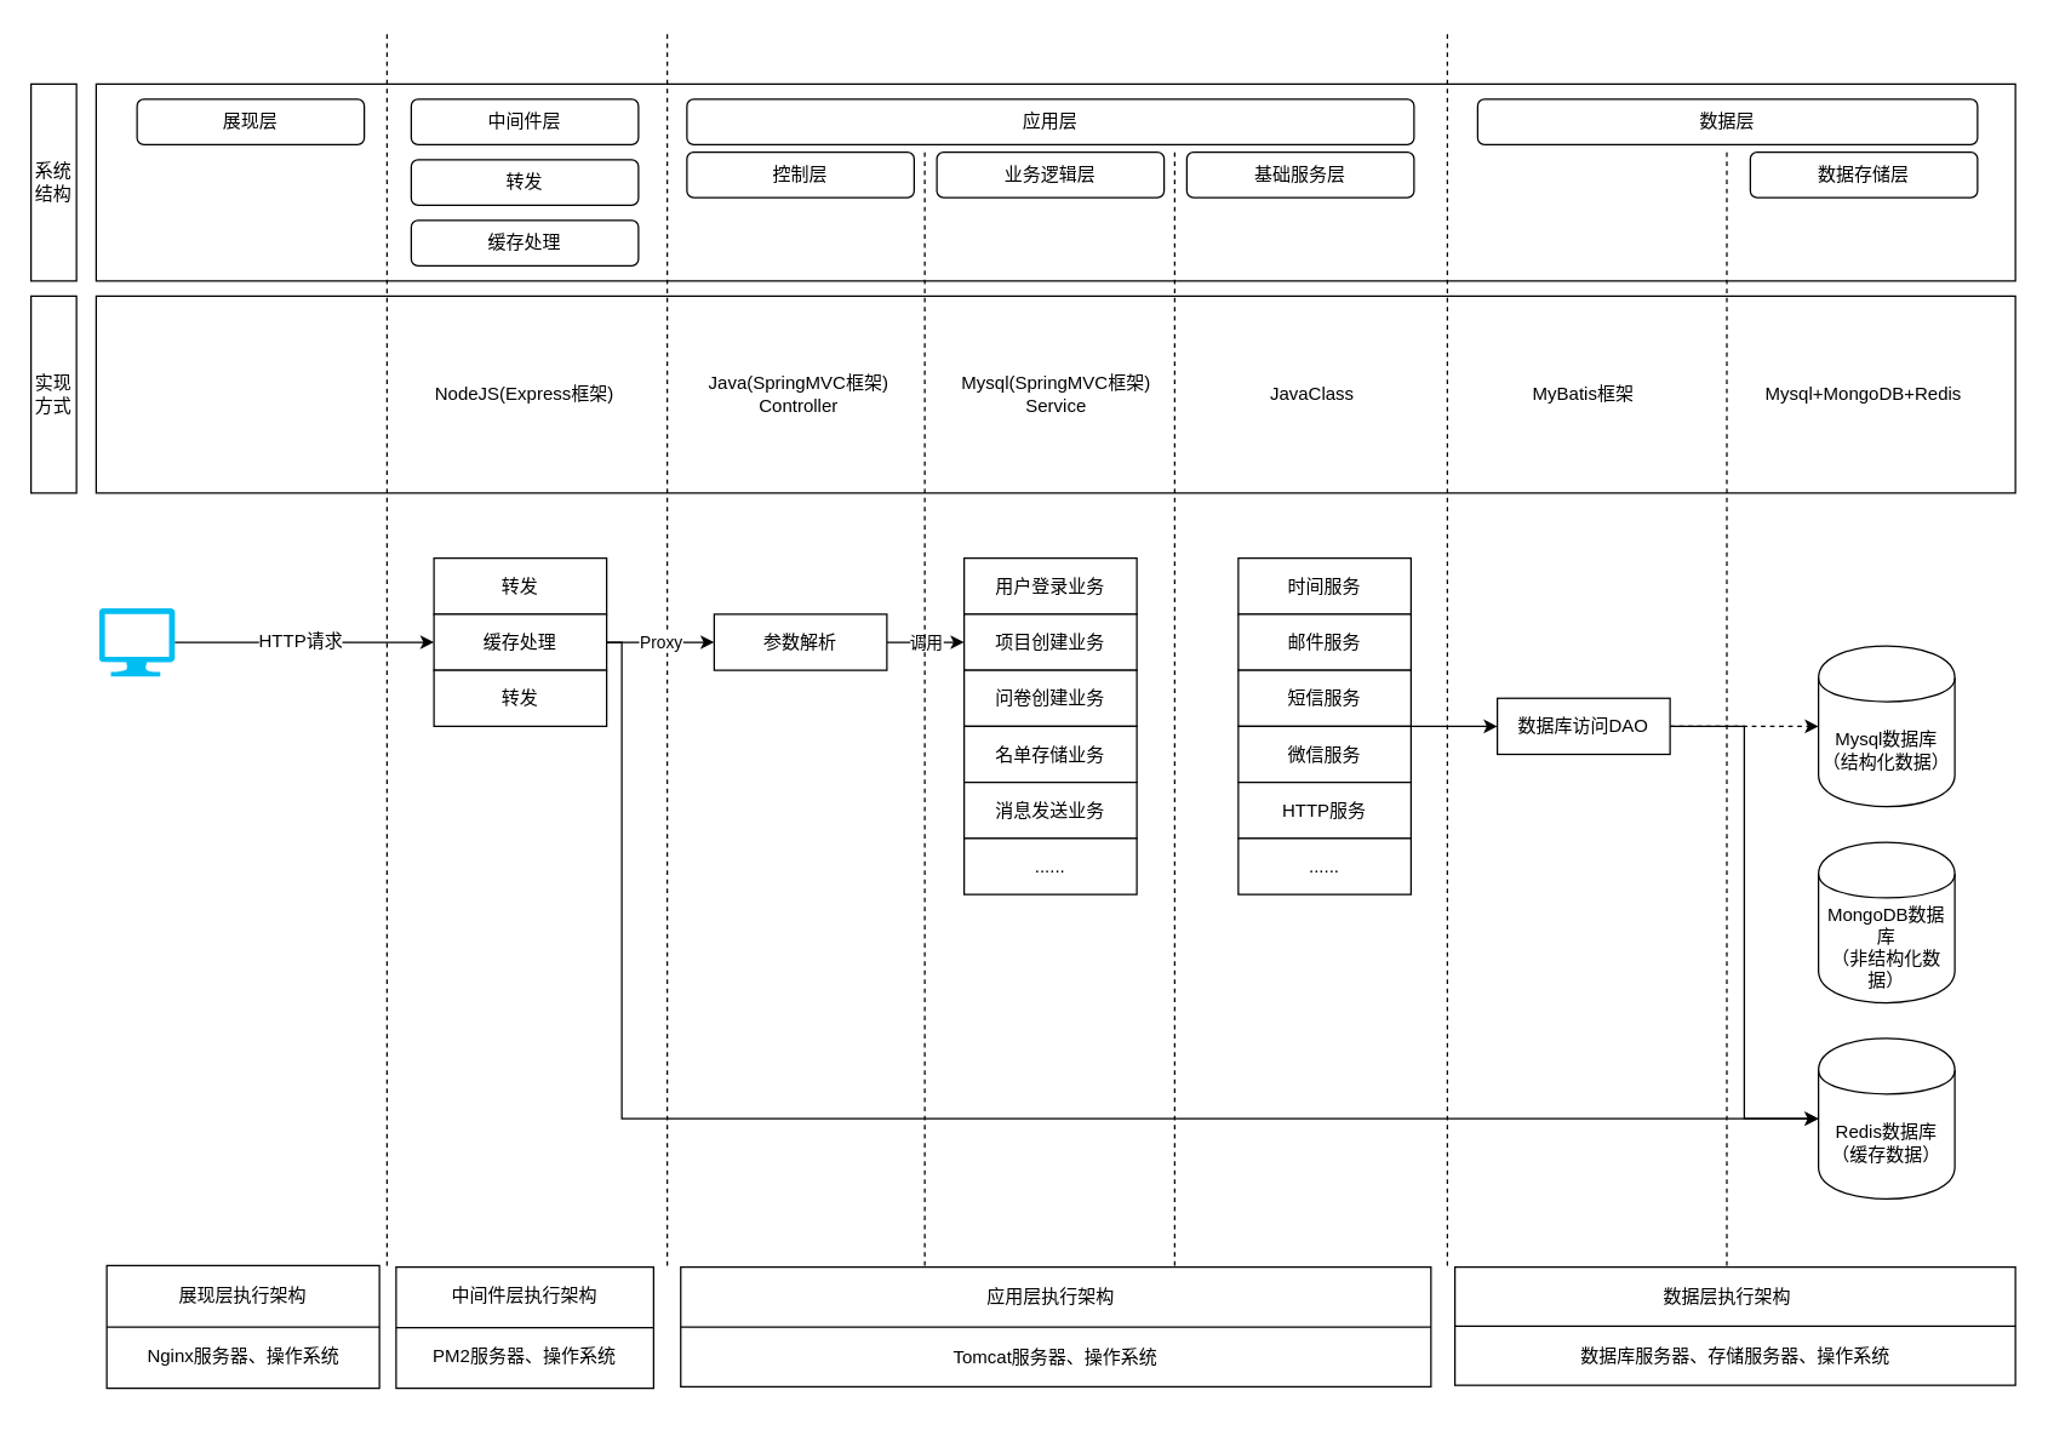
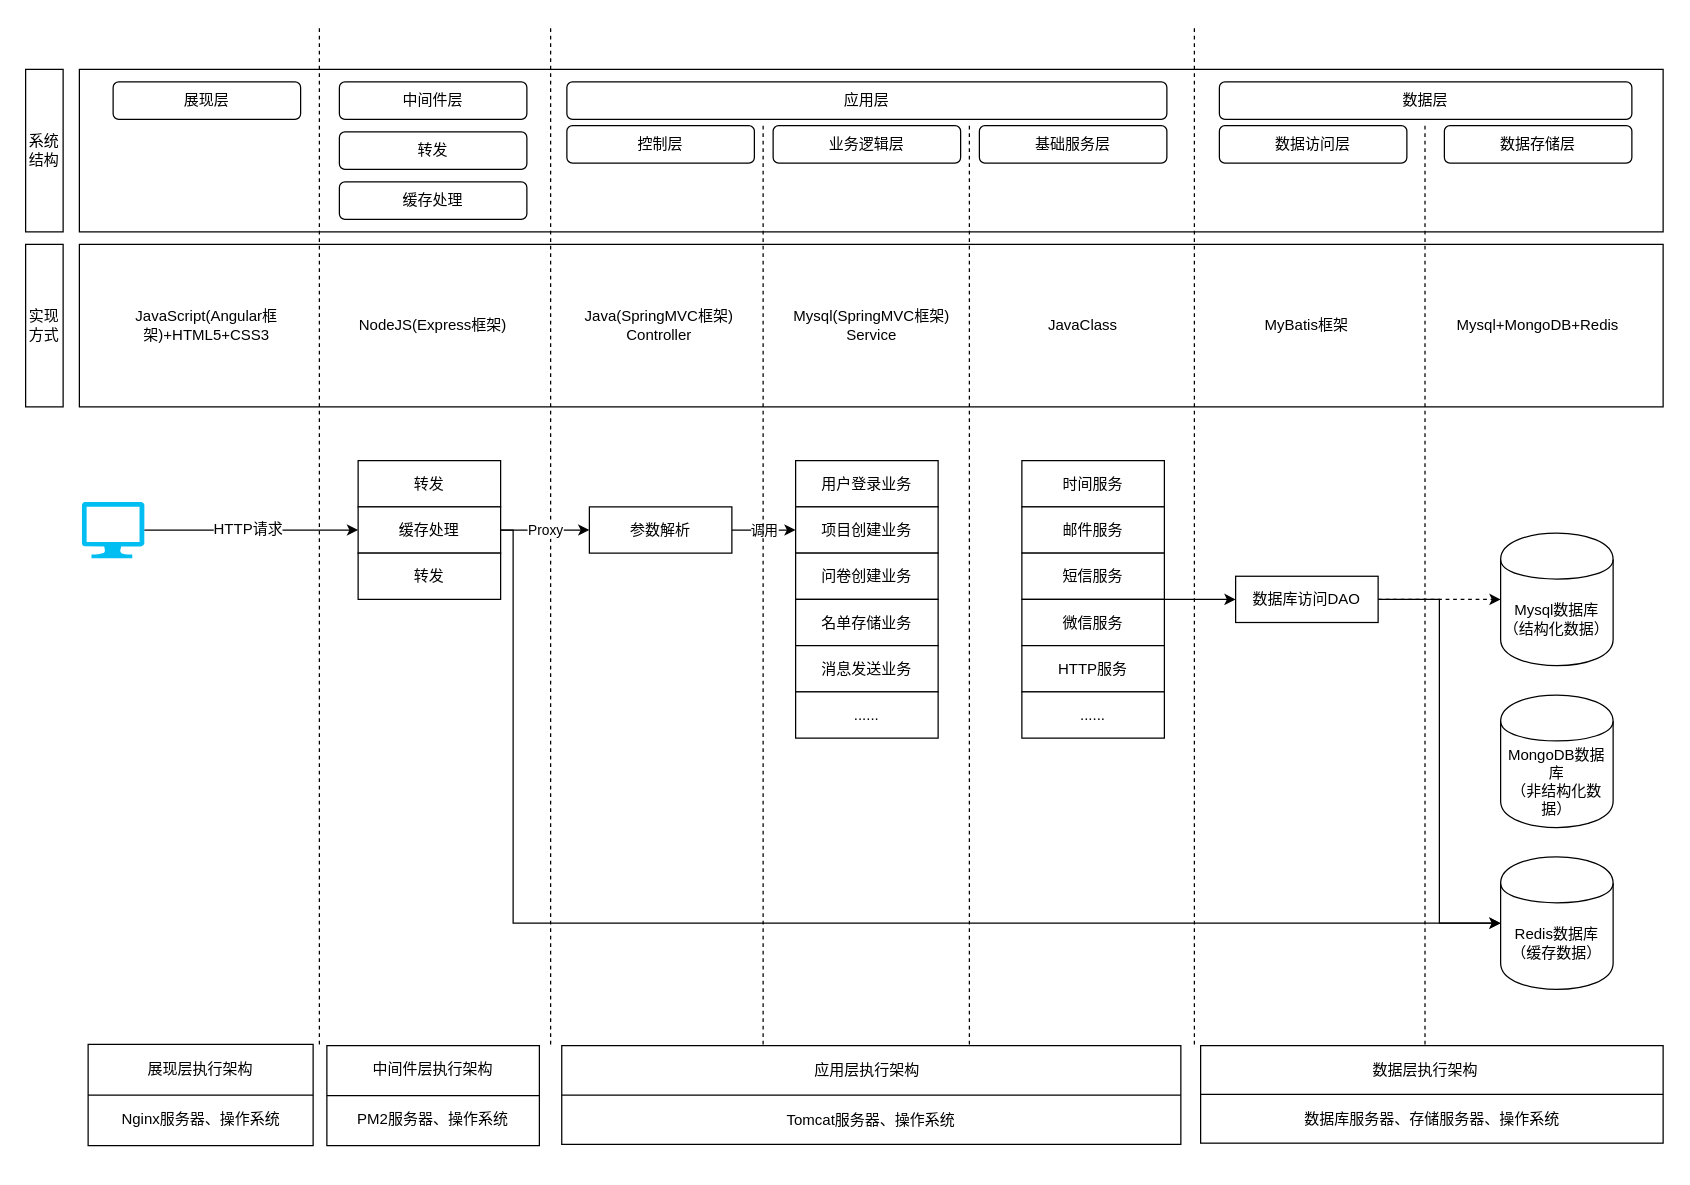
  <mxCell id="0" />
  <mxCell id="1" parent="0" />
  <mxCell id="2" value="" style="rounded=0;whiteSpace=wrap;html=1;" vertex="1" parent="1"><mxGeometry x="63" y="55" width="1267" height="130" as="geometry" /></mxCell>
  <mxCell id="3" value="展现层" style="rounded=1;whiteSpace=wrap;html=1;" vertex="1" parent="1"><mxGeometry x="90" y="65" width="150" height="30" as="geometry" /></mxCell>
  <mxCell id="4" value="" style="group" vertex="1" connectable="0" parent="1"><mxGeometry x="453" y="65" width="480" height="65" as="geometry" /></mxCell>
  <mxCell id="5" value="应用层" style="rounded=1;whiteSpace=wrap;html=1;" vertex="1" parent="4"><mxGeometry width="480" height="30" as="geometry" /></mxCell>
  <mxCell id="6" value="控制层" style="rounded=1;whiteSpace=wrap;html=1;" vertex="1" parent="4"><mxGeometry y="35" width="150" height="30" as="geometry" /></mxCell>
  <mxCell id="7" value="业务逻辑层" style="rounded=1;whiteSpace=wrap;html=1;" vertex="1" parent="4"><mxGeometry x="165" y="35" width="150" height="30" as="geometry" /></mxCell>
  <mxCell id="8" value="基础服务层" style="rounded=1;whiteSpace=wrap;html=1;" vertex="1" parent="4"><mxGeometry x="330" y="35" width="150" height="30" as="geometry" /></mxCell>
  <mxCell id="9" value="" style="group" vertex="1" connectable="0" parent="1"><mxGeometry x="271" y="65" width="150" height="110" as="geometry" /></mxCell>
  <mxCell id="10" value="中间件层" style="rounded=1;whiteSpace=wrap;html=1;" vertex="1" parent="9"><mxGeometry width="150" height="30" as="geometry" /></mxCell>
  <mxCell id="11" value="缓存处理" style="rounded=1;whiteSpace=wrap;html=1;" vertex="1" parent="9"><mxGeometry y="80" width="150" height="30" as="geometry" /></mxCell>
  <mxCell id="12" value="转发" style="rounded=1;whiteSpace=wrap;html=1;" vertex="1" parent="9"><mxGeometry y="40" width="150" height="30" as="geometry" /></mxCell>
  <mxCell id="13" value="" style="rounded=0;whiteSpace=wrap;html=1;" vertex="1" parent="1"><mxGeometry x="63" y="195" width="1267" height="130" as="geometry" /></mxCell>
+ <mxCell id="14" value="JavaScript(Angular框架)+HTML5+CSS3" style="text;html=1;strokeColor=none;fillColor=none;align=center;verticalAlign=middle;whiteSpace=wrap;rounded=0;" vertex="1" parent="1"><mxGeometry x="90" y="233.5" width="150" height="53" as="geometry" /></mxCell>
  <mxCell id="15" value="NodeJS(Express框架)" style="text;html=1;strokeColor=none;fillColor=none;align=center;verticalAlign=middle;whiteSpace=wrap;rounded=0;" vertex="1" parent="1"><mxGeometry x="271" y="233.5" width="150" height="53" as="geometry" /></mxCell>
  <mxCell id="16" value="Java(SpringMVC框架)&lt;br&gt;Controller&lt;br&gt;" style="text;html=1;strokeColor=none;fillColor=none;align=center;verticalAlign=middle;whiteSpace=wrap;rounded=0;" vertex="1" parent="1"><mxGeometry x="452" y="233.5" width="150" height="53" as="geometry" /></mxCell>
  <mxCell id="17" value="Mysql(SpringMVC框架)&lt;br&gt;Service&lt;br&gt;" style="text;html=1;strokeColor=none;fillColor=none;align=center;verticalAlign=middle;whiteSpace=wrap;rounded=0;" vertex="1" parent="1"><mxGeometry x="621.5" y="233.5" width="150" height="53" as="geometry" /></mxCell>
  <mxCell id="18" value="JavaClass&lt;br&gt;" style="text;html=1;strokeColor=none;fillColor=none;align=center;verticalAlign=middle;whiteSpace=wrap;rounded=0;" vertex="1" parent="1"><mxGeometry x="791" y="233.5" width="150" height="53" as="geometry" /></mxCell>
  <mxCell id="19" value="MyBatis框架&lt;br&gt;" style="text;html=1;strokeColor=none;fillColor=none;align=center;verticalAlign=middle;whiteSpace=wrap;rounded=0;" vertex="1" parent="1"><mxGeometry x="970" y="233.5" width="150" height="53" as="geometry" /></mxCell>
  <mxCell id="20" value="Mysql+MongoDB+Redis&lt;br&gt;" style="text;html=1;strokeColor=none;fillColor=none;align=center;verticalAlign=middle;whiteSpace=wrap;rounded=0;" vertex="1" parent="1"><mxGeometry x="1155" y="233.5" width="150" height="53" as="geometry" /></mxCell>
  <mxCell id="21" value="系统结构" style="rounded=0;whiteSpace=wrap;html=1;" vertex="1" parent="1"><mxGeometry x="20" y="55" width="30" height="130" as="geometry" /></mxCell>
  <mxCell id="22" value="实现方式" style="rounded=0;whiteSpace=wrap;html=1;" vertex="1" parent="1"><mxGeometry x="20" y="195" width="30" height="130" as="geometry" /></mxCell>
  <mxCell id="23" value="" style="verticalLabelPosition=bottom;html=1;verticalAlign=top;align=center;strokeColor=none;fillColor=#00BEF2;shape=mxgraph.azure.computer;" vertex="1" parent="1"><mxGeometry x="65" y="401" width="50" height="45" as="geometry" /></mxCell>
  <mxCell id="24" value="" style="endArrow=none;dashed=1;html=1;" edge="1" parent="1"><mxGeometry width="50" height="50" relative="1" as="geometry"><mxPoint x="255" y="835" as="sourcePoint" /><mxPoint x="255" y="20" as="targetPoint" /></mxGeometry></mxCell>
  <mxCell id="25" value="" style="endArrow=none;dashed=1;html=1;" edge="1" parent="1"><mxGeometry width="50" height="50" relative="1" as="geometry"><mxPoint x="440" y="835" as="sourcePoint" /><mxPoint x="440" y="20" as="targetPoint" /></mxGeometry></mxCell>
  <mxCell id="26" value="" style="endArrow=none;dashed=1;html=1;" edge="1" parent="1"><mxGeometry width="50" height="50" relative="1" as="geometry"><mxPoint x="955" y="835" as="sourcePoint" /><mxPoint x="955" y="20" as="targetPoint" /></mxGeometry></mxCell>
  <mxCell id="27" value="转发" style="rounded=0;whiteSpace=wrap;html=1;" vertex="1" parent="1"><mxGeometry x="286" y="368" width="114" height="37" as="geometry" /></mxCell>
  <mxCell id="28" value="Proxy" style="edgeStyle=orthogonalEdgeStyle;rounded=0;orthogonalLoop=1;jettySize=auto;html=1;exitX=1;exitY=0.5;exitDx=0;exitDy=0;entryX=0;entryY=0.5;entryDx=0;entryDy=0;" edge="1" parent="1" source="30" target="35"><mxGeometry relative="1" as="geometry" /></mxCell>
  <mxCell id="29" style="edgeStyle=orthogonalEdgeStyle;rounded=0;orthogonalLoop=1;jettySize=auto;html=1;exitX=1;exitY=0.5;exitDx=0;exitDy=0;entryX=0;entryY=0.5;entryDx=0;entryDy=0;" edge="1" parent="1" source="30" target="63"><mxGeometry relative="1" as="geometry"><Array as="points"><mxPoint x="410" y="424" /><mxPoint x="410" y="738" /></Array></mxGeometry></mxCell>
  <mxCell id="30" value="缓存处理" style="rounded=0;whiteSpace=wrap;html=1;" vertex="1" parent="1"><mxGeometry x="286" y="405" width="114" height="37" as="geometry" /></mxCell>
  <mxCell id="31" value="转发" style="rounded=0;whiteSpace=wrap;html=1;" vertex="1" parent="1"><mxGeometry x="286" y="442" width="114" height="37" as="geometry" /></mxCell>
  <mxCell id="32" value="" style="endArrow=classic;html=1;entryX=0;entryY=0.5;entryDx=0;entryDy=0;exitX=1;exitY=0.5;exitDx=0;exitDy=0;exitPerimeter=0;" edge="1" parent="1" source="23" target="30"><mxGeometry width="50" height="50" relative="1" as="geometry"><mxPoint x="150" y="455" as="sourcePoint" /><mxPoint x="200" y="405" as="targetPoint" /></mxGeometry></mxCell>
  <mxCell id="33" value="HTTP请求" style="text;html=1;resizable=0;points=[];align=center;verticalAlign=middle;labelBackgroundColor=#ffffff;" vertex="1" connectable="0" parent="32"><mxGeometry x="-0.041" y="1" relative="1" as="geometry"><mxPoint as="offset" /></mxGeometry></mxCell>
  <mxCell id="34" value="调用" style="edgeStyle=orthogonalEdgeStyle;rounded=0;orthogonalLoop=1;jettySize=auto;html=1;exitX=1;exitY=0.5;exitDx=0;exitDy=0;entryX=0;entryY=0.5;entryDx=0;entryDy=0;" edge="1" parent="1" source="35" target="45"><mxGeometry relative="1" as="geometry" /></mxCell>
  <mxCell id="35" value="参数解析" style="rounded=0;whiteSpace=wrap;html=1;" vertex="1" parent="1"><mxGeometry x="471" y="405" width="114" height="37" as="geometry" /></mxCell>
  <mxCell id="36" value="" style="endArrow=none;dashed=1;html=1;" edge="1" parent="1"><mxGeometry width="50" height="50" relative="1" as="geometry"><mxPoint x="610" y="100" as="sourcePoint" /><mxPoint x="610" y="835" as="targetPoint" /></mxGeometry></mxCell>
  <mxCell id="37" value="" style="endArrow=none;dashed=1;html=1;" edge="1" parent="1"><mxGeometry width="50" height="50" relative="1" as="geometry"><mxPoint x="775" y="100" as="sourcePoint" /><mxPoint x="775" y="835" as="targetPoint" /></mxGeometry></mxCell>
  <mxCell id="38" value="" style="endArrow=none;dashed=1;html=1;" edge="1" parent="1"><mxGeometry width="50" height="50" relative="1" as="geometry"><mxPoint x="1139.5" y="100" as="sourcePoint" /><mxPoint x="1139.5" y="835" as="targetPoint" /></mxGeometry></mxCell>
  <mxCell id="39" value="" style="group" vertex="1" connectable="0" parent="1"><mxGeometry x="975" y="65" width="330" height="65" as="geometry" /></mxCell>
  <mxCell id="40" value="数据层" style="rounded=1;whiteSpace=wrap;html=1;" vertex="1" parent="39"><mxGeometry width="330" height="30" as="geometry" /></mxCell>
+ <mxCell id="41" value="数据访问层" style="rounded=1;whiteSpace=wrap;html=1;" vertex="1" parent="39"><mxGeometry y="35" width="150" height="30" as="geometry" /></mxCell>
  <mxCell id="42" value="数据存储层" style="rounded=1;whiteSpace=wrap;html=1;" vertex="1" parent="39"><mxGeometry x="180" y="35" width="150" height="30" as="geometry" /></mxCell>
  <mxCell id="43" value="" style="group" vertex="1" connectable="0" parent="1"><mxGeometry x="636" y="368" width="114" height="222" as="geometry" /></mxCell>
  <mxCell id="44" value="用户登录业务" style="rounded=0;whiteSpace=wrap;html=1;" vertex="1" parent="43"><mxGeometry width="114" height="37" as="geometry" /></mxCell>
  <mxCell id="45" value="项目创建业务" style="rounded=0;whiteSpace=wrap;html=1;" vertex="1" parent="43"><mxGeometry y="37" width="114" height="37" as="geometry" /></mxCell>
  <mxCell id="46" value="问卷创建业务" style="rounded=0;whiteSpace=wrap;html=1;" vertex="1" parent="43"><mxGeometry y="74" width="114" height="37" as="geometry" /></mxCell>
  <mxCell id="47" value="名单存储业务" style="rounded=0;whiteSpace=wrap;html=1;" vertex="1" parent="43"><mxGeometry y="111" width="114" height="37" as="geometry" /></mxCell>
  <mxCell id="48" value="消息发送业务" style="rounded=0;whiteSpace=wrap;html=1;" vertex="1" parent="43"><mxGeometry y="148" width="114" height="37" as="geometry" /></mxCell>
  <mxCell id="49" value="......" style="rounded=0;whiteSpace=wrap;html=1;" vertex="1" parent="43"><mxGeometry y="185" width="114" height="37" as="geometry" /></mxCell>
  <mxCell id="50" style="edgeStyle=orthogonalEdgeStyle;rounded=0;orthogonalLoop=1;jettySize=auto;html=1;exitX=1;exitY=0.5;exitDx=0;exitDy=0;entryX=0;entryY=0.5;entryDx=0;entryDy=0;dashed=1;" edge="1" parent="1" source="52" target="61"><mxGeometry relative="1" as="geometry" /></mxCell>
  <mxCell id="51" style="edgeStyle=orthogonalEdgeStyle;rounded=0;orthogonalLoop=1;jettySize=auto;html=1;exitX=1;exitY=0.5;exitDx=0;exitDy=0;entryX=0;entryY=0.5;entryDx=0;entryDy=0;" edge="1" parent="1" source="52" target="63"><mxGeometry relative="1" as="geometry" /></mxCell>
  <mxCell id="52" value="数据库访问DAO" style="rounded=0;whiteSpace=wrap;html=1;" vertex="1" parent="1"><mxGeometry x="988" y="460.5" width="114" height="37" as="geometry" /></mxCell>
  <mxCell id="53" value="" style="group" vertex="1" connectable="0" parent="1"><mxGeometry x="817" y="368" width="114" height="222" as="geometry" /></mxCell>
  <mxCell id="54" value="时间服务" style="rounded=0;whiteSpace=wrap;html=1;" vertex="1" parent="53"><mxGeometry width="114" height="37" as="geometry" /></mxCell>
  <mxCell id="55" value="邮件服务" style="rounded=0;whiteSpace=wrap;html=1;" vertex="1" parent="53"><mxGeometry y="37" width="114" height="37" as="geometry" /></mxCell>
  <mxCell id="56" value="短信服务" style="rounded=0;whiteSpace=wrap;html=1;" vertex="1" parent="53"><mxGeometry y="74" width="114" height="37" as="geometry" /></mxCell>
  <mxCell id="57" value="微信服务" style="rounded=0;whiteSpace=wrap;html=1;" vertex="1" parent="53"><mxGeometry y="111" width="114" height="37" as="geometry" /></mxCell>
  <mxCell id="58" value="HTTP服务" style="rounded=0;whiteSpace=wrap;html=1;" vertex="1" parent="53"><mxGeometry y="148" width="114" height="37" as="geometry" /></mxCell>
  <mxCell id="59" value="......" style="rounded=0;whiteSpace=wrap;html=1;" vertex="1" parent="53"><mxGeometry y="185" width="114" height="37" as="geometry" /></mxCell>
  <mxCell id="60" value="" style="endArrow=classic;html=1;entryX=0;entryY=0.5;entryDx=0;entryDy=0;" edge="1" parent="1" target="52"><mxGeometry width="50" height="50" relative="1" as="geometry"><mxPoint x="931" y="479" as="sourcePoint" /><mxPoint x="1020" y="455" as="targetPoint" /></mxGeometry></mxCell>
  <mxCell id="61" value="Mysql数据库&lt;br&gt;（结构化数据）&lt;br&gt;" style="shape=cylinder;whiteSpace=wrap;html=1;boundedLbl=1;backgroundOutline=1;" vertex="1" parent="1"><mxGeometry x="1200" y="426" width="90" height="106" as="geometry" /></mxCell>
  <mxCell id="62" value="MongoDB数据库&lt;br&gt;（非结构化数据）&lt;br&gt;" style="shape=cylinder;whiteSpace=wrap;html=1;boundedLbl=1;backgroundOutline=1;" vertex="1" parent="1"><mxGeometry x="1200" y="555.5" width="90" height="106" as="geometry" /></mxCell>
  <mxCell id="63" value="Redis数据库&lt;br&gt;（缓存数据）&lt;br&gt;" style="shape=cylinder;whiteSpace=wrap;html=1;boundedLbl=1;backgroundOutline=1;" vertex="1" parent="1"><mxGeometry x="1200" y="685" width="90" height="106" as="geometry" /></mxCell>
  <mxCell id="64" value="" style="group" vertex="1" connectable="0" parent="1"><mxGeometry x="70" y="835" width="180" height="81" as="geometry" /></mxCell>
  <mxCell id="65" value="" style="rounded=0;whiteSpace=wrap;html=1;" vertex="1" parent="64"><mxGeometry width="180" height="81" as="geometry" /></mxCell>
  <mxCell id="66" value="" style="endArrow=none;html=1;entryX=1;entryY=0.5;entryDx=0;entryDy=0;exitX=0;exitY=0.5;exitDx=0;exitDy=0;" edge="1" parent="64" source="65" target="65"><mxGeometry width="50" height="50" relative="1" as="geometry"><mxPoint x="-50" y="150" as="sourcePoint" /><mxPoint y="100" as="targetPoint" /></mxGeometry></mxCell>
  <mxCell id="67" value="展现层执行架构" style="text;html=1;strokeColor=none;fillColor=none;align=center;verticalAlign=middle;whiteSpace=wrap;rounded=0;" vertex="1" parent="64"><mxGeometry x="35" y="10" width="110" height="20" as="geometry" /></mxCell>
  <mxCell id="68" value="Nginx服务器、操作系统" style="text;html=1;strokeColor=none;fillColor=none;align=center;verticalAlign=middle;whiteSpace=wrap;rounded=0;" vertex="1" parent="64"><mxGeometry x="22.5" y="50" width="135" height="20" as="geometry" /></mxCell>
  <mxCell id="69" value="" style="group" vertex="1" connectable="0" parent="1"><mxGeometry x="260" y="844.5" width="180" height="81" as="geometry" /></mxCell>
  <mxCell id="70" value="展现层执行架构" style="text;html=1;strokeColor=none;fillColor=none;align=center;verticalAlign=middle;whiteSpace=wrap;rounded=0;" vertex="1" parent="69"><mxGeometry x="35" y="10" width="110" height="20" as="geometry" /></mxCell>
  <mxCell id="71" value="Nginx" style="text;html=1;strokeColor=none;fillColor=none;align=center;verticalAlign=middle;whiteSpace=wrap;rounded=0;" vertex="1" parent="69"><mxGeometry x="35" y="50" width="110" height="20" as="geometry" /></mxCell>
  <mxCell id="72" style="edgeStyle=orthogonalEdgeStyle;rounded=0;orthogonalLoop=1;jettySize=auto;html=1;exitX=1;exitY=0.25;exitDx=0;exitDy=0;entryX=0.991;entryY=-0.175;entryDx=0;entryDy=0;entryPerimeter=0;" edge="1" parent="69" source="70" target="70"><mxGeometry relative="1" as="geometry" /></mxCell>
  <mxCell id="73" value="" style="rounded=0;whiteSpace=wrap;html=1;" vertex="1" parent="1"><mxGeometry x="261" y="836" width="170" height="80" as="geometry" /></mxCell>
  <mxCell id="74" value="" style="endArrow=none;html=1;entryX=1;entryY=0.5;entryDx=0;entryDy=0;exitX=0;exitY=0.5;exitDx=0;exitDy=0;" edge="1" parent="1" source="73" target="73"><mxGeometry width="50" height="50" relative="1" as="geometry"><mxPoint x="210" y="994.5" as="sourcePoint" /><mxPoint x="260" y="944.5" as="targetPoint" /></mxGeometry></mxCell>
  <mxCell id="75" value="中间件层执行架构" style="text;html=1;strokeColor=none;fillColor=none;align=center;verticalAlign=middle;whiteSpace=wrap;rounded=0;" vertex="1" parent="1"><mxGeometry x="281" y="845" width="130" height="20" as="geometry" /></mxCell>
  <mxCell id="76" value="PM2服务器、操作系统" style="text;html=1;strokeColor=none;fillColor=none;align=center;verticalAlign=middle;whiteSpace=wrap;rounded=0;" vertex="1" parent="1"><mxGeometry x="281" y="884.5" width="130" height="20" as="geometry" /></mxCell>
  <mxCell id="77" value="" style="group" vertex="1" connectable="0" parent="1"><mxGeometry x="440" y="836" width="693" height="79" as="geometry" /></mxCell>
  <mxCell id="78" value="" style="rounded=0;whiteSpace=wrap;html=1;" vertex="1" parent="77"><mxGeometry x="8.897" width="495.282" height="79" as="geometry" /></mxCell>
  <mxCell id="79" value="" style="endArrow=none;html=1;entryX=1;entryY=0.5;entryDx=0;entryDy=0;exitX=0;exitY=0.5;exitDx=0;exitDy=0;" edge="1" parent="77" source="78" target="78"><mxGeometry width="50" height="50" relative="1" as="geometry"><mxPoint x="-49.429" y="131.667" as="sourcePoint" /><mxPoint y="87.778" as="targetPoint" /></mxGeometry></mxCell>
  <mxCell id="80" value="应用层执行架构" style="text;html=1;strokeColor=none;fillColor=none;align=center;verticalAlign=middle;whiteSpace=wrap;rounded=0;" vertex="1" parent="77"><mxGeometry x="198.601" y="10.778" width="108.745" height="17.556" as="geometry" /></mxCell>
  <mxCell id="81" value="Tomcat服务器、操作系统" style="text;html=1;strokeColor=none;fillColor=none;align=center;verticalAlign=middle;whiteSpace=wrap;rounded=0;" vertex="1" parent="77"><mxGeometry x="181" y="51" width="151" height="18" as="geometry" /></mxCell>
  <mxCell id="82" value="" style="group" vertex="1" connectable="0" parent="1"><mxGeometry x="960" y="836" width="370" height="79" as="geometry" /></mxCell>
  <mxCell id="83" value="" style="rounded=0;whiteSpace=wrap;html=1;" vertex="1" parent="82"><mxGeometry width="370" height="78.025" as="geometry" /></mxCell>
  <mxCell id="84" value="" style="endArrow=none;html=1;entryX=1;entryY=0.5;entryDx=0;entryDy=0;exitX=0;exitY=0.5;exitDx=0;exitDy=0;" edge="1" parent="82" source="83" target="83"><mxGeometry width="50" height="50" relative="1" as="geometry"><mxPoint x="-50" y="146.296" as="sourcePoint" /><mxPoint y="97.531" as="targetPoint" /></mxGeometry></mxCell>
  <mxCell id="85" value="数据层执行架构" style="text;html=1;strokeColor=none;fillColor=none;align=center;verticalAlign=middle;whiteSpace=wrap;rounded=0;" vertex="1" parent="82"><mxGeometry x="125" y="9.753" width="110" height="19.506" as="geometry" /></mxCell>
  <mxCell id="86" value="数据库服务器、存储服务器、操作系统" style="text;html=1;strokeColor=none;fillColor=none;align=center;verticalAlign=middle;whiteSpace=wrap;rounded=0;" vertex="1" parent="82"><mxGeometry x="47.5" y="49" width="275" height="20" as="geometry" /></mxCell>
